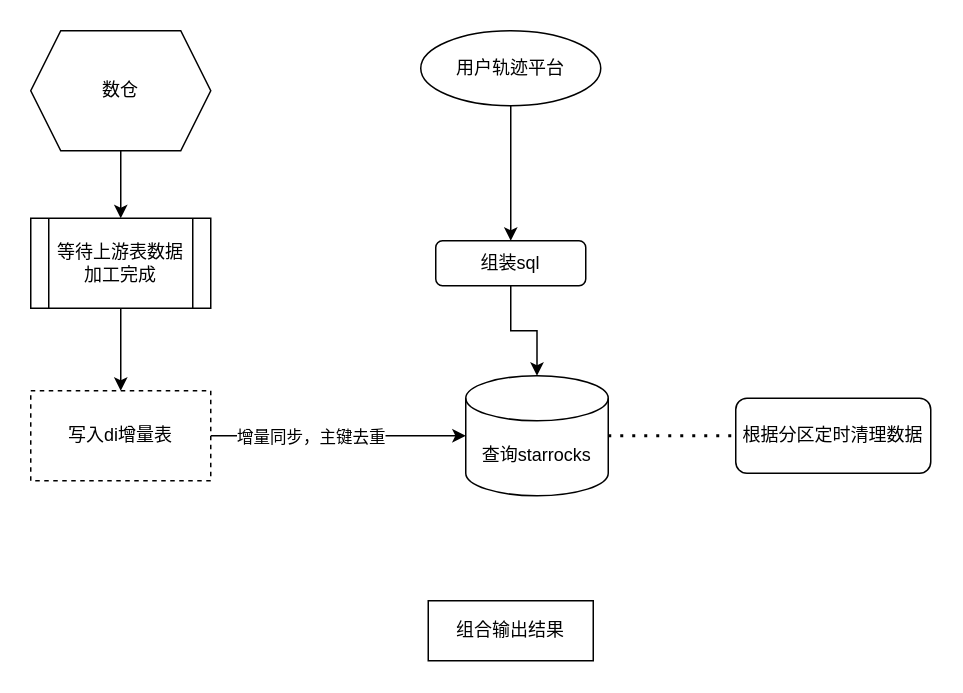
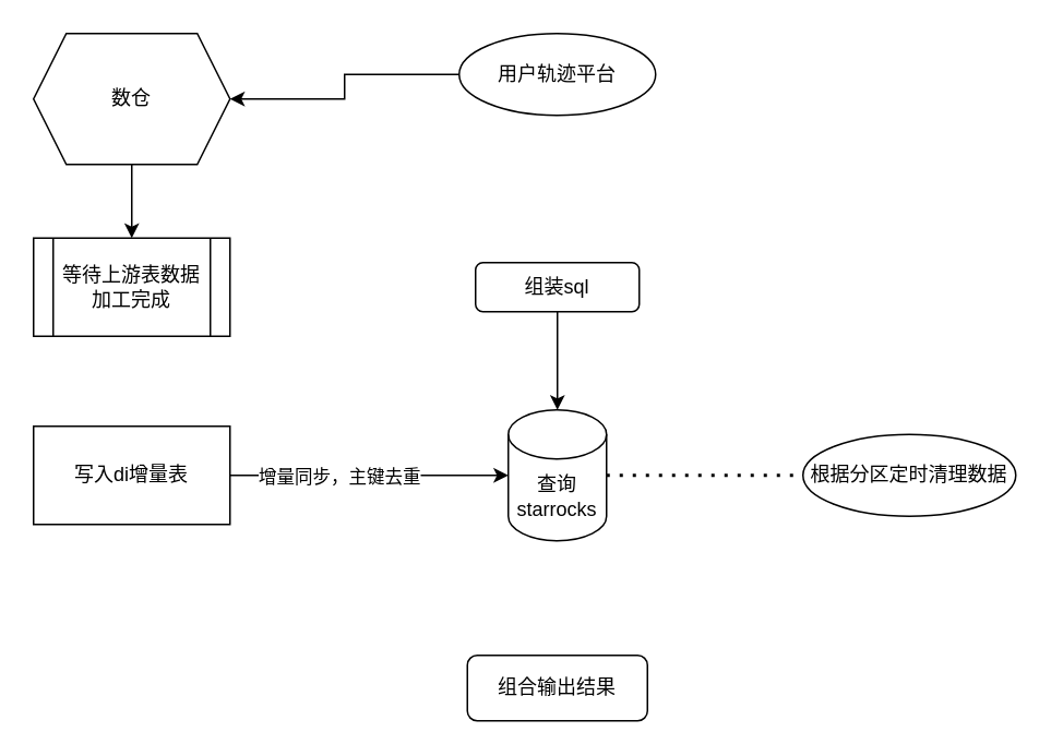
  <mxCell id="0" />
  <mxCell id="1" parent="0" />
- <mxCell id="2" value="" style="edgeStyle=orthogonalEdgeStyle;rounded=0;orthogonalLoop=1;jettySize=auto;html=1;" edge="1" parent="1" source="3" target="5"><mxGeometry relative="1" as="geometry" /></mxCell>
+ <mxCell id="2" value="" style="edgeStyle=orthogonalEdgeStyle;rounded=0;orthogonalLoop=1;jettySize=auto;html=1;" edge="1" parent="1" source="3" target="9"><mxGeometry relative="1" as="geometry" /></mxCell>
  <mxCell id="3" value="用户轨迹平台" style="ellipse;whiteSpace=wrap;html=1;" vertex="1" parent="1"><mxGeometry x="280" y="20" width="120" height="50" as="geometry" /></mxCell>
  <mxCell id="4" value="" style="edgeStyle=orthogonalEdgeStyle;rounded=0;orthogonalLoop=1;jettySize=auto;html=1;" edge="1" parent="1" source="5" target="6"><mxGeometry relative="1" as="geometry" /></mxCell>
  <mxCell id="5" value="组装sql" style="whiteSpace=wrap;html=1;rounded=1;" vertex="1" parent="1"><mxGeometry x="290" y="160" width="100" height="30" as="geometry" /></mxCell>
- <mxCell id="6" value="查询starrocks" style="shape=cylinder3;whiteSpace=wrap;html=1;boundedLbl=1;backgroundOutline=1;size=15;" vertex="1" parent="1"><mxGeometry x="310" y="250" width="95" height="80" as="geometry" /></mxCell>
- <mxCell id="7" value="组合输出结果" style="whiteSpace=wrap;html=1;rounded=0;" vertex="1" parent="1"><mxGeometry x="285" y="400" width="110" height="40" as="geometry" /></mxCell>
+ <mxCell id="6" value="查询starrocks" style="shape=cylinder3;whiteSpace=wrap;html=1;boundedLbl=1;backgroundOutline=1;size=15;" vertex="1" parent="1"><mxGeometry x="310" y="250" width="60" height="80" as="geometry" /></mxCell>
+ <mxCell id="7" value="组合输出结果" style="rounded=1;whiteSpace=wrap;html=1;" vertex="1" parent="1"><mxGeometry x="285" y="400" width="110" height="40" as="geometry" /></mxCell>
  <mxCell id="8" value="" style="edgeStyle=orthogonalEdgeStyle;rounded=0;orthogonalLoop=1;jettySize=auto;html=1;" edge="1" parent="1" source="9" target="11"><mxGeometry relative="1" as="geometry" /></mxCell>
  <mxCell id="9" value="数仓" style="shape=hexagon;perimeter=hexagonPerimeter2;whiteSpace=wrap;html=1;fixedSize=1;" vertex="1" parent="1"><mxGeometry x="20" y="20" width="120" height="80" as="geometry" /></mxCell>
- <mxCell id="10" value="" style="edgeStyle=orthogonalEdgeStyle;rounded=0;orthogonalLoop=1;jettySize=auto;html=1;" edge="1" parent="1" source="11" target="14"><mxGeometry relative="1" as="geometry" /></mxCell>
  <mxCell id="11" value="等待上游表数据加工完成" style="shape=process;whiteSpace=wrap;html=1;backgroundOutline=1;" vertex="1" parent="1"><mxGeometry x="20" y="145" width="120" height="60" as="geometry" /></mxCell>
  <mxCell id="12" style="edgeStyle=orthogonalEdgeStyle;rounded=0;orthogonalLoop=1;jettySize=auto;html=1;" edge="1" parent="1" source="14" target="6"><mxGeometry relative="1" as="geometry" /></mxCell>
  <mxCell id="13" value="增量同步，主键去重" style="edgeLabel;html=1;align=center;verticalAlign=middle;resizable=0;points=[];" vertex="1" connectable="0" parent="12"><mxGeometry x="-0.224" relative="1" as="geometry"><mxPoint as="offset" /></mxGeometry></mxCell>
- <mxCell id="14" value="写入di增量表" style="whiteSpace=wrap;html=1;dashed=1;" vertex="1" parent="1"><mxGeometry x="20" y="260" width="120" height="60" as="geometry" /></mxCell>
- <mxCell id="15" value="根据分区定时清理数据" style="rounded=1;whiteSpace=wrap;html=1;" vertex="1" parent="1"><mxGeometry x="490" y="265" width="130" height="50" as="geometry" /></mxCell>
+ <mxCell id="14" value="写入di增量表" style="whiteSpace=wrap;html=1;" vertex="1" parent="1"><mxGeometry x="20" y="260" width="120" height="60" as="geometry" /></mxCell>
+ <mxCell id="15" value="根据分区定时清理数据" style="ellipse;whiteSpace=wrap;html=1;" vertex="1" parent="1"><mxGeometry x="490" y="265" width="130" height="50" as="geometry" /></mxCell>
  <mxCell id="16" value="" style="endArrow=none;dashed=1;html=1;dashPattern=1 3;strokeWidth=2;rounded=0;exitX=1;exitY=0.5;exitDx=0;exitDy=0;exitPerimeter=0;entryX=0;entryY=0.5;entryDx=0;entryDy=0;" edge="1" parent="1" source="6" target="15"><mxGeometry width="50" height="50" relative="1" as="geometry"><mxPoint x="330" y="280" as="sourcePoint" /><mxPoint x="380" y="230" as="targetPoint" /></mxGeometry></mxCell>
